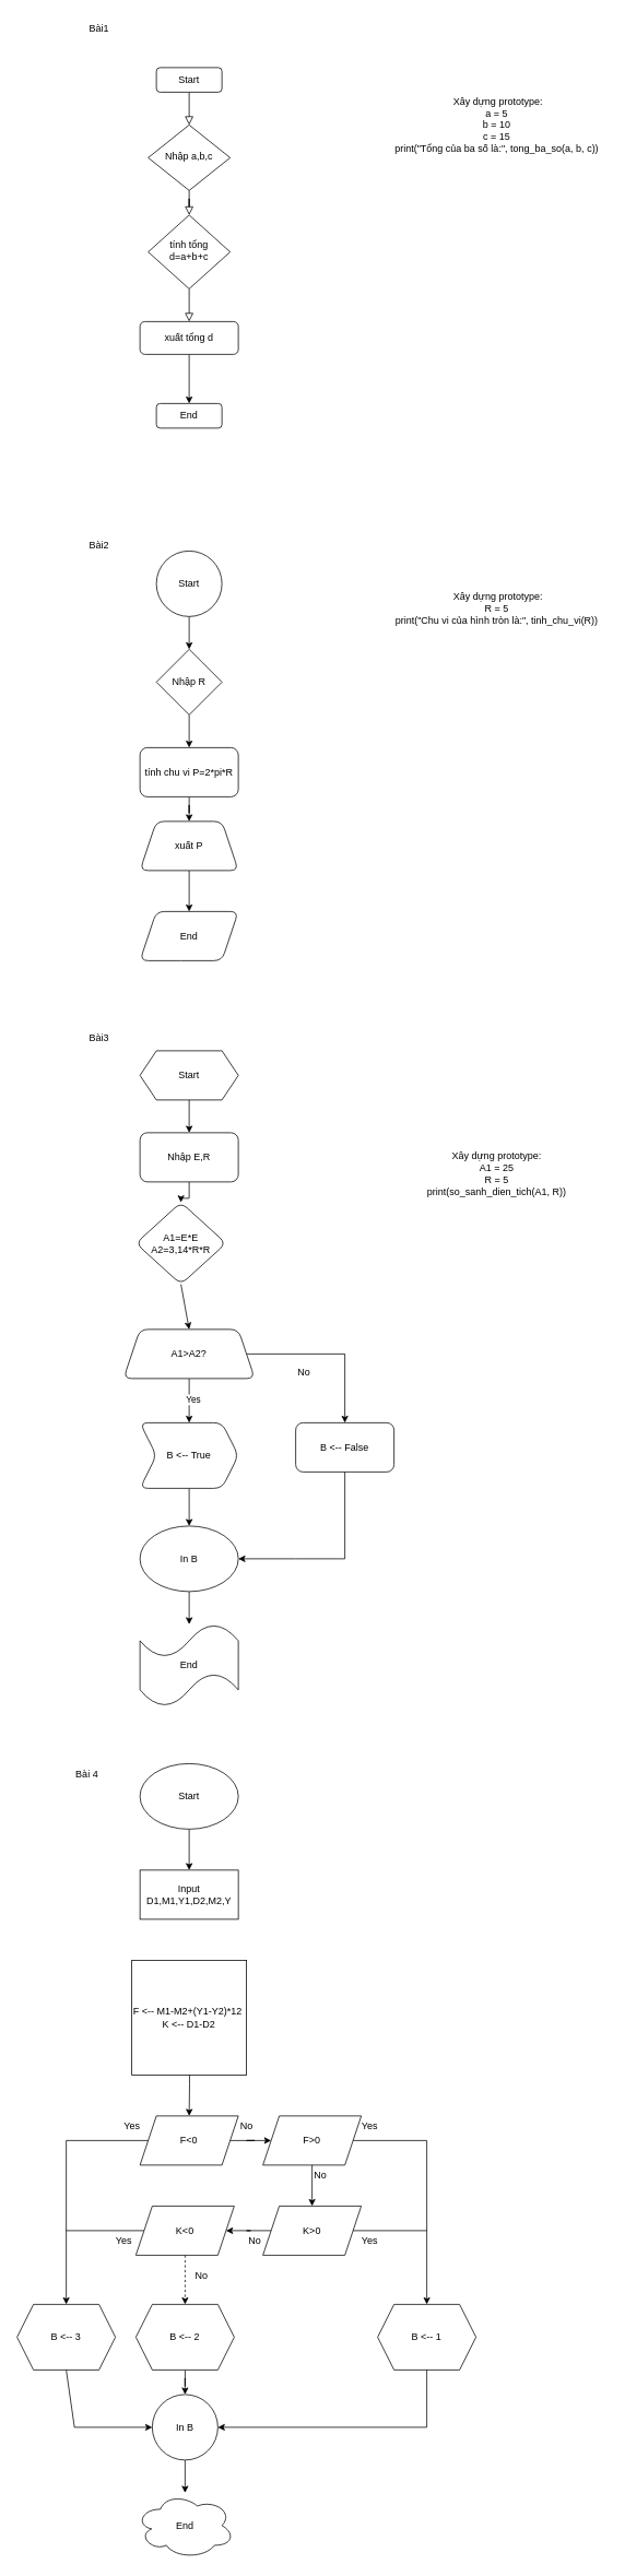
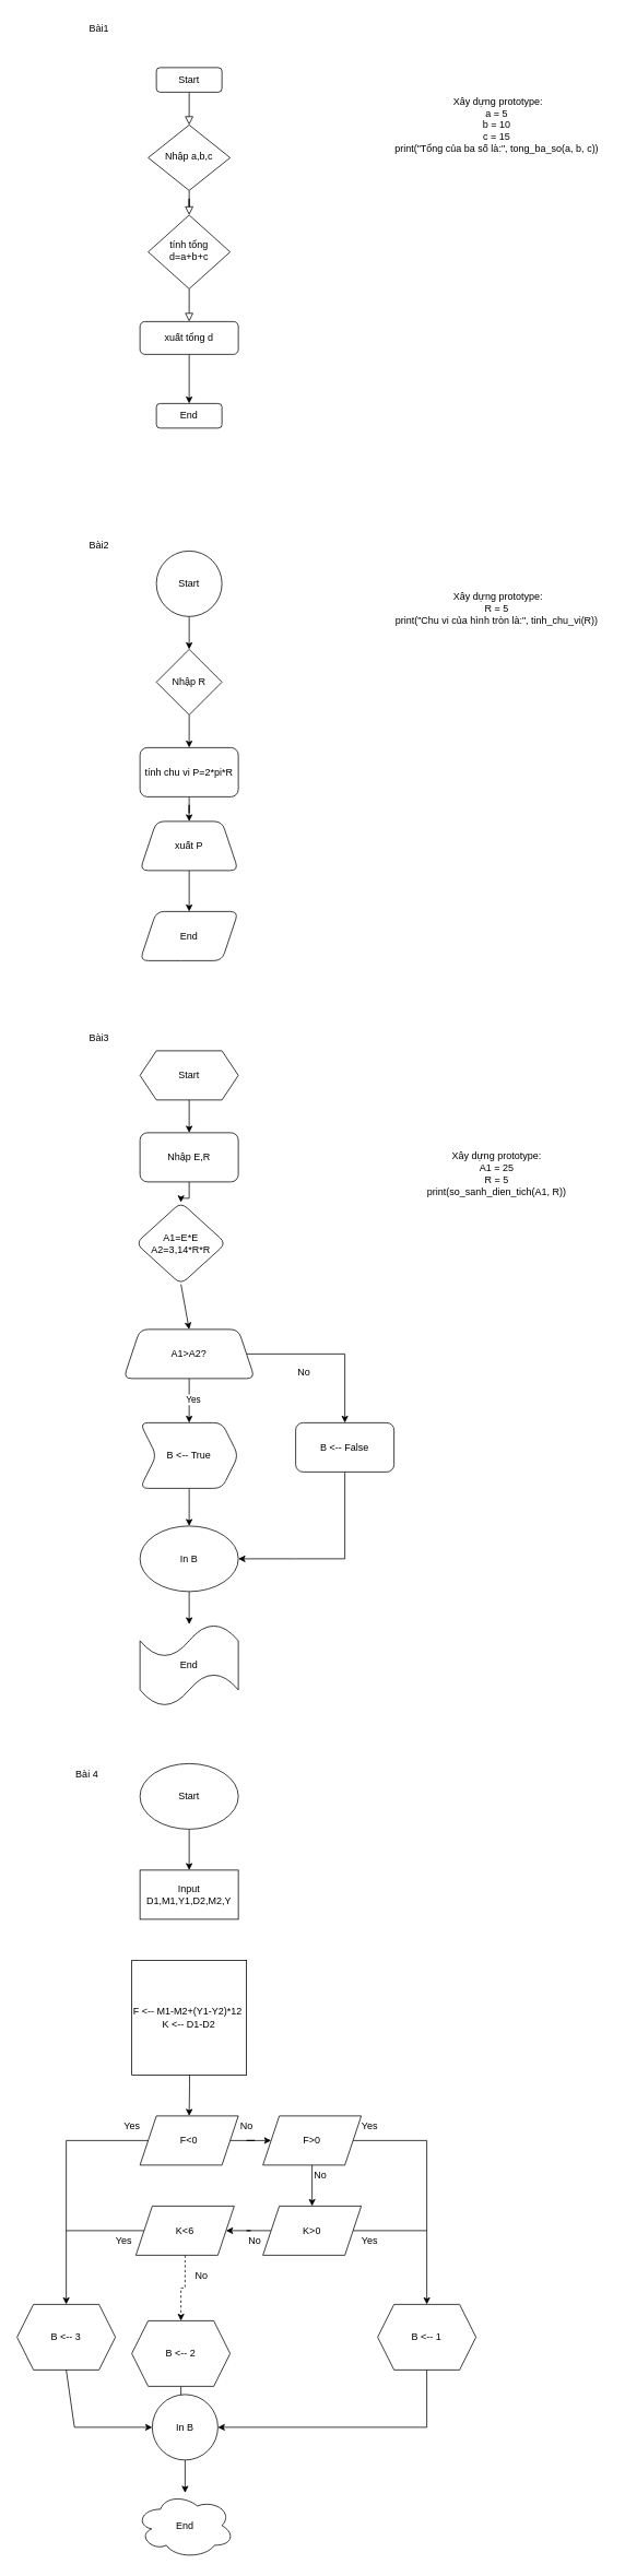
  <mxCell id="0" />
  <mxCell id="1" parent="0" />
  <mxCell id="2" value="" style="rounded=0;html=1;jettySize=auto;orthogonalLoop=1;fontSize=11;endArrow=block;endFill=0;endSize=8;strokeWidth=1;shadow=0;labelBackgroundColor=none;edgeStyle=orthogonalEdgeStyle;" edge="1" parent="1" source="3" target="5"><mxGeometry relative="1" as="geometry" /></mxCell>
  <mxCell id="3" value="Start" style="rounded=1;whiteSpace=wrap;html=1;fontSize=12;glass=0;strokeWidth=1;shadow=0;" vertex="1" parent="1"><mxGeometry x="190" y="82" width="80" height="30" as="geometry" /></mxCell>
  <mxCell id="4" value="" style="rounded=0;html=1;jettySize=auto;orthogonalLoop=1;fontSize=11;endArrow=block;endFill=0;endSize=8;strokeWidth=1;shadow=0;labelBackgroundColor=none;edgeStyle=orthogonalEdgeStyle;" edge="1" parent="1" source="5" target="7"><mxGeometry y="20" relative="1" as="geometry"><mxPoint as="offset" /></mxGeometry></mxCell>
  <mxCell id="5" value="Nhập a,b,c" style="rhombus;whiteSpace=wrap;html=1;shadow=0;fontFamily=Helvetica;fontSize=12;align=center;strokeWidth=1;spacing=6;spacingTop=-4;" vertex="1" parent="1"><mxGeometry x="180" y="152" width="100" height="80" as="geometry" /></mxCell>
  <mxCell id="6" value="" style="rounded=0;html=1;jettySize=auto;orthogonalLoop=1;fontSize=11;endArrow=block;endFill=0;endSize=8;strokeWidth=1;shadow=0;labelBackgroundColor=none;edgeStyle=orthogonalEdgeStyle;" edge="1" parent="1" source="7" target="9"><mxGeometry x="0.333" y="20" relative="1" as="geometry"><mxPoint as="offset" /></mxGeometry></mxCell>
  <mxCell id="7" value="tính tổng d=a+b+c" style="rhombus;whiteSpace=wrap;html=1;shadow=0;fontFamily=Helvetica;fontSize=12;align=center;strokeWidth=1;spacing=6;spacingTop=-4;" vertex="1" parent="1"><mxGeometry x="180" y="262" width="100" height="90" as="geometry" /></mxCell>
  <mxCell id="8" value="" style="edgeStyle=orthogonalEdgeStyle;rounded=0;orthogonalLoop=1;jettySize=auto;html=1;" edge="1" parent="1" source="9" target="10"><mxGeometry relative="1" as="geometry" /></mxCell>
  <mxCell id="9" value="xuất tổng d" style="rounded=1;whiteSpace=wrap;html=1;fontSize=12;glass=0;strokeWidth=1;shadow=0;" vertex="1" parent="1"><mxGeometry x="170" y="392" width="120" height="40" as="geometry" /></mxCell>
  <mxCell id="10" value="End" style="whiteSpace=wrap;html=1;rounded=1;glass=0;strokeWidth=1;shadow=0;" vertex="1" parent="1"><mxGeometry x="190" y="492" width="80" height="30" as="geometry" /></mxCell>
  <mxCell id="11" value="&lt;div&gt;&lt;br&gt;&lt;/div&gt;&lt;div&gt;&lt;span style=&quot;background-color: initial;&quot;&gt;&amp;nbsp;Xây dựng prototype:&lt;/span&gt;&lt;br&gt;&lt;/div&gt;&lt;div&gt;a = 5&lt;/div&gt;&lt;div&gt;b = 10&lt;/div&gt;&lt;div&gt;c = 15&lt;/div&gt;&lt;div&gt;print(&quot;Tổng của ba số là:&quot;, tong_ba_so(a, b, c))&lt;/div&gt;&lt;div&gt;&lt;br&gt;&lt;/div&gt;" style="text;html=1;align=center;verticalAlign=middle;resizable=0;points=[];autosize=1;strokeColor=none;fillColor=none;" vertex="1" parent="1"><mxGeometry x="470" y="97" width="270" height="110" as="geometry" /></mxCell>
  <mxCell id="12" value="Bài1" style="text;html=1;align=center;verticalAlign=middle;resizable=0;points=[];autosize=1;strokeColor=none;fillColor=none;" vertex="1" parent="1"><mxGeometry x="95" y="20" width="50" height="30" as="geometry" /></mxCell>
  <mxCell id="13" value="Bài2" style="text;html=1;align=center;verticalAlign=middle;resizable=0;points=[];autosize=1;strokeColor=none;fillColor=none;" vertex="1" parent="1"><mxGeometry x="95" y="650" width="50" height="30" as="geometry" /></mxCell>
  <mxCell id="14" value="" style="edgeStyle=orthogonalEdgeStyle;rounded=0;orthogonalLoop=1;jettySize=auto;html=1;" edge="1" parent="1" source="15" target="17"><mxGeometry relative="1" as="geometry" /></mxCell>
  <mxCell id="15" value="Start" style="ellipse;whiteSpace=wrap;html=1;" vertex="1" parent="1"><mxGeometry x="190" y="672" width="80" height="80" as="geometry" /></mxCell>
  <mxCell id="16" value="" style="edgeStyle=orthogonalEdgeStyle;rounded=0;orthogonalLoop=1;jettySize=auto;html=1;" edge="1" parent="1" source="17" target="19"><mxGeometry relative="1" as="geometry" /></mxCell>
  <mxCell id="17" value="Nhập R" style="rhombus;whiteSpace=wrap;html=1;" vertex="1" parent="1"><mxGeometry x="190" y="792" width="80" height="80" as="geometry" /></mxCell>
  <mxCell id="18" value="" style="edgeStyle=orthogonalEdgeStyle;rounded=0;orthogonalLoop=1;jettySize=auto;html=1;" edge="1" parent="1" source="19" target="21"><mxGeometry relative="1" as="geometry" /></mxCell>
  <mxCell id="19" value="tính chu vi P=2*pi*R" style="rounded=1;whiteSpace=wrap;html=1;" vertex="1" parent="1"><mxGeometry x="170" y="912" width="120" height="60" as="geometry" /></mxCell>
  <mxCell id="20" value="" style="edgeStyle=orthogonalEdgeStyle;rounded=0;orthogonalLoop=1;jettySize=auto;html=1;" edge="1" parent="1" source="21" target="22"><mxGeometry relative="1" as="geometry" /></mxCell>
  <mxCell id="21" value="xuất P" style="shape=trapezoid;perimeter=trapezoidPerimeter;whiteSpace=wrap;html=1;fixedSize=1;rounded=1;" vertex="1" parent="1"><mxGeometry x="170" y="1002" width="120" height="60" as="geometry" /></mxCell>
  <mxCell id="22" value="End" style="shape=parallelogram;perimeter=parallelogramPerimeter;whiteSpace=wrap;html=1;fixedSize=1;rounded=1;" vertex="1" parent="1"><mxGeometry x="170" y="1112" width="120" height="60" as="geometry" /></mxCell>
  <mxCell id="23" value="&lt;div&gt;&lt;br&gt;&lt;/div&gt;&lt;div&gt;&amp;nbsp;Xây dựng&amp;nbsp;prototype:&lt;/div&gt;&lt;div&gt;R = 5&lt;/div&gt;&lt;div&gt;print(&quot;Chu vi của hình tròn là:&quot;, tinh_chu_vi(R))&lt;/div&gt;&lt;div&gt;&lt;br&gt;&lt;/div&gt;" style="text;html=1;align=center;verticalAlign=middle;resizable=0;points=[];autosize=1;strokeColor=none;fillColor=none;" vertex="1" parent="1"><mxGeometry x="470" y="697" width="270" height="90" as="geometry" /></mxCell>
  <mxCell id="24" value="Bài3" style="text;html=1;align=center;verticalAlign=middle;resizable=0;points=[];autosize=1;strokeColor=none;fillColor=none;" vertex="1" parent="1"><mxGeometry x="95" y="1252" width="50" height="30" as="geometry" /></mxCell>
  <mxCell id="25" value="" style="edgeStyle=orthogonalEdgeStyle;rounded=0;orthogonalLoop=1;jettySize=auto;html=1;" edge="1" parent="1" source="26" target="27"><mxGeometry relative="1" as="geometry" /></mxCell>
  <mxCell id="26" value="&lt;span style=&quot;text-wrap: nowrap;&quot;&gt;Nhập E,R&lt;/span&gt;" style="rounded=1;whiteSpace=wrap;html=1;" vertex="1" parent="1"><mxGeometry x="170" y="1382" width="120" height="60" as="geometry" /></mxCell>
  <mxCell id="27" value="A1=E*E&lt;div&gt;A2=3,14*R*R&lt;/div&gt;" style="rhombus;whiteSpace=wrap;html=1;rounded=1;" vertex="1" parent="1"><mxGeometry x="165" y="1467" width="110" height="100" as="geometry" /></mxCell>
  <mxCell id="28" value="" style="edgeStyle=orthogonalEdgeStyle;rounded=0;orthogonalLoop=1;jettySize=auto;html=1;" edge="1" parent="1" source="31" target="35"><mxGeometry relative="1" as="geometry" /></mxCell>
  <mxCell id="29" value="Yes" style="edgeLabel;html=1;align=center;verticalAlign=middle;resizable=0;points=[];" connectable="0" vertex="1" parent="28"><mxGeometry x="-0.086" y="4" relative="1" as="geometry"><mxPoint as="offset" /></mxGeometry></mxCell>
  <mxCell id="30" value="" style="edgeStyle=orthogonalEdgeStyle;rounded=0;orthogonalLoop=1;jettySize=auto;html=1;" edge="1" parent="1" source="31" target="53"><mxGeometry relative="1" as="geometry" /></mxCell>
  <mxCell id="31" value="A1&amp;gt;A2?" style="shape=trapezoid;perimeter=trapezoidPerimeter;whiteSpace=wrap;html=1;fixedSize=1;rounded=1;" vertex="1" parent="1"><mxGeometry x="150" y="1622" width="160" height="60" as="geometry" /></mxCell>
  <mxCell id="32" value="" style="edgeStyle=orthogonalEdgeStyle;rounded=0;orthogonalLoop=1;jettySize=auto;html=1;" edge="1" parent="1" source="33" target="26"><mxGeometry relative="1" as="geometry" /></mxCell>
  <mxCell id="33" value="Start" style="shape=hexagon;perimeter=hexagonPerimeter2;whiteSpace=wrap;html=1;fixedSize=1;" vertex="1" parent="1"><mxGeometry x="170" y="1282" width="120" height="60" as="geometry" /></mxCell>
  <mxCell id="34" value="" style="edgeStyle=orthogonalEdgeStyle;rounded=0;orthogonalLoop=1;jettySize=auto;html=1;" edge="1" parent="1" source="35"><mxGeometry relative="1" as="geometry"><mxPoint x="230" y="1862" as="targetPoint" /></mxGeometry></mxCell>
  <mxCell id="35" value="B &amp;lt;-- True" style="shape=step;perimeter=stepPerimeter;whiteSpace=wrap;html=1;fixedSize=1;rounded=1;" vertex="1" parent="1"><mxGeometry x="170" y="1736" width="120" height="80" as="geometry" /></mxCell>
  <mxCell id="36" value="End" style="shape=tape;whiteSpace=wrap;html=1;rounded=1;" vertex="1" parent="1"><mxGeometry x="170" y="1982" width="120" height="100" as="geometry" /></mxCell>
  <mxCell id="37" value="&lt;div&gt;&lt;br&gt;&lt;/div&gt;&lt;div&gt;Xây dựng prototype:&lt;/div&gt;&lt;div&gt;A1 = 25&lt;/div&gt;&lt;div&gt;R = 5&lt;/div&gt;&lt;div&gt;print(so_sanh_dien_tich(A1, R))&lt;/div&gt;&lt;div&gt;&lt;br&gt;&lt;/div&gt;" style="text;html=1;align=center;verticalAlign=middle;resizable=0;points=[];autosize=1;strokeColor=none;fillColor=none;" vertex="1" parent="1"><mxGeometry x="510" y="1382" width="190" height="100" as="geometry" /></mxCell>
  <mxCell id="38" value="Bài 4&lt;div&gt;&lt;br&gt;&lt;/div&gt;" style="text;html=1;align=center;verticalAlign=middle;resizable=0;points=[];autosize=1;strokeColor=none;fillColor=none;" vertex="1" parent="1"><mxGeometry x="80" y="2152" width="50" height="40" as="geometry" /></mxCell>
  <mxCell id="39" value="" style="edgeStyle=orthogonalEdgeStyle;rounded=0;orthogonalLoop=1;jettySize=auto;html=1;" edge="1" parent="1" source="40" target="41"><mxGeometry relative="1" as="geometry" /></mxCell>
  <mxCell id="40" value="Start" style="ellipse;whiteSpace=wrap;html=1;" vertex="1" parent="1"><mxGeometry x="170" y="2152" width="120" height="80" as="geometry" /></mxCell>
  <mxCell id="41" value="Input&lt;br/&gt;D1,M1,Y1,D2,M2,Y" style="whiteSpace=wrap;html=1;" vertex="1" parent="1"><mxGeometry x="170" y="2282" width="120" height="60" as="geometry" /></mxCell>
  <mxCell id="42" value="" style="edgeStyle=orthogonalEdgeStyle;rounded=0;orthogonalLoop=1;jettySize=auto;html=1;" edge="1" parent="1" target="44"><mxGeometry relative="1" as="geometry"><mxPoint x="230" y="2502" as="sourcePoint" /></mxGeometry></mxCell>
  <mxCell id="43" value="" style="edgeStyle=orthogonalEdgeStyle;rounded=0;orthogonalLoop=1;jettySize=auto;html=1;" edge="1" parent="1" source="44" target="51"><mxGeometry relative="1" as="geometry" /></mxCell>
  <mxCell id="44" value="F&amp;lt;0" style="shape=parallelogram;perimeter=parallelogramPerimeter;whiteSpace=wrap;html=1;fixedSize=1;" vertex="1" parent="1"><mxGeometry x="170" y="2582" width="120" height="60" as="geometry" /></mxCell>
  <mxCell id="45" value="" style="endArrow=classic;html=1;rounded=0;exitX=0;exitY=0.5;exitDx=0;exitDy=0;" edge="1" parent="1" source="44"><mxGeometry width="50" height="50" relative="1" as="geometry"><mxPoint x="120" y="2632" as="sourcePoint" /><mxPoint x="80" y="2812" as="targetPoint" /><Array as="points"><mxPoint x="80" y="2612" /></Array></mxGeometry></mxCell>
  <mxCell id="46" value="" style="endArrow=none;html=1;rounded=0;entryX=0;entryY=0.5;entryDx=0;entryDy=0;" edge="1" parent="1" target="48"><mxGeometry width="50" height="50" relative="1" as="geometry"><mxPoint x="80" y="2722" as="sourcePoint" /><mxPoint x="160" y="2702" as="targetPoint" /><Array as="points"><mxPoint x="130" y="2722" /></Array></mxGeometry></mxCell>
  <mxCell id="47" value="" style="edgeStyle=orthogonalEdgeStyle;rounded=0;orthogonalLoop=1;jettySize=auto;html=1;dashed=1;" edge="1" parent="1" source="48" target="66"><mxGeometry relative="1" as="geometry" /></mxCell>
- <mxCell id="48" value="K&amp;lt;0" style="shape=parallelogram;perimeter=parallelogramPerimeter;whiteSpace=wrap;html=1;fixedSize=1;" vertex="1" parent="1"><mxGeometry x="165" y="2692" width="120" height="60" as="geometry" /></mxCell>
+ <mxCell id="48" value="K&amp;lt;6" style="shape=parallelogram;perimeter=parallelogramPerimeter;whiteSpace=wrap;html=1;fixedSize=1;" vertex="1" parent="1"><mxGeometry x="165" y="2692" width="120" height="60" as="geometry" /></mxCell>
  <mxCell id="49" value="" style="edgeStyle=orthogonalEdgeStyle;rounded=0;orthogonalLoop=1;jettySize=auto;html=1;" edge="1" parent="1" source="51" target="61"><mxGeometry relative="1" as="geometry" /></mxCell>
  <mxCell id="50" value="" style="edgeStyle=orthogonalEdgeStyle;rounded=0;orthogonalLoop=1;jettySize=auto;html=1;entryX=0.5;entryY=0;entryDx=0;entryDy=0;" edge="1" parent="1" source="51" target="62"><mxGeometry relative="1" as="geometry"><mxPoint x="520" y="2742" as="targetPoint" /><Array as="points"><mxPoint x="520" y="2612" /></Array></mxGeometry></mxCell>
  <mxCell id="51" value="F&amp;gt;0" style="shape=parallelogram;perimeter=parallelogramPerimeter;whiteSpace=wrap;html=1;fixedSize=1;" vertex="1" parent="1"><mxGeometry x="320" y="2582" width="120" height="60" as="geometry" /></mxCell>
  <mxCell id="52" value="" style="endArrow=classic;html=1;rounded=0;entryX=0.5;entryY=0;entryDx=0;entryDy=0;exitX=0.5;exitY=1;exitDx=0;exitDy=0;" edge="1" parent="1" source="27" target="31"><mxGeometry width="50" height="50" relative="1" as="geometry"><mxPoint x="210" y="1652" as="sourcePoint" /><mxPoint x="255" y="1602" as="targetPoint" /></mxGeometry></mxCell>
  <mxCell id="53" value="B &amp;lt;-- False" style="rounded=1;whiteSpace=wrap;html=1;" vertex="1" parent="1"><mxGeometry x="360" y="1736" width="120" height="60" as="geometry" /></mxCell>
  <mxCell id="54" value="No" style="text;html=1;align=center;verticalAlign=middle;resizable=0;points=[];autosize=1;strokeColor=none;fillColor=none;" vertex="1" parent="1"><mxGeometry x="350" y="1660" width="40" height="30" as="geometry" /></mxCell>
  <mxCell id="55" value="" style="endArrow=classic;html=1;rounded=0;exitX=0.5;exitY=1;exitDx=0;exitDy=0;entryX=1;entryY=0.5;entryDx=0;entryDy=0;" edge="1" parent="1" source="53" target="57"><mxGeometry width="50" height="50" relative="1" as="geometry"><mxPoint x="395" y="1952" as="sourcePoint" /><mxPoint x="420" y="1952" as="targetPoint" /><Array as="points"><mxPoint x="420" y="1902" /><mxPoint x="360" y="1902" /></Array></mxGeometry></mxCell>
  <mxCell id="56" value="" style="edgeStyle=orthogonalEdgeStyle;rounded=0;orthogonalLoop=1;jettySize=auto;html=1;" edge="1" parent="1" source="57" target="36"><mxGeometry relative="1" as="geometry" /></mxCell>
  <mxCell id="57" value="In B" style="ellipse;whiteSpace=wrap;html=1;" vertex="1" parent="1"><mxGeometry x="170" y="1862" width="120" height="80" as="geometry" /></mxCell>
  <mxCell id="58" value="F &amp;lt;-- M1-M2+(Y1-Y2)*12&amp;nbsp;&lt;div&gt;K &amp;lt;-- D1-D2&lt;/div&gt;" style="whiteSpace=wrap;html=1;aspect=fixed;" vertex="1" parent="1"><mxGeometry x="160" y="2392" width="140" height="140" as="geometry" /></mxCell>
  <mxCell id="59" style="edgeStyle=orthogonalEdgeStyle;rounded=0;orthogonalLoop=1;jettySize=auto;html=1;exitX=0.5;exitY=1;exitDx=0;exitDy=0;" edge="1" parent="1" source="58" target="58"><mxGeometry relative="1" as="geometry" /></mxCell>
  <mxCell id="60" value="" style="edgeStyle=orthogonalEdgeStyle;rounded=0;orthogonalLoop=1;jettySize=auto;html=1;" edge="1" parent="1" source="61" target="48"><mxGeometry relative="1" as="geometry" /></mxCell>
  <mxCell id="61" value="K&amp;gt;0" style="shape=parallelogram;perimeter=parallelogramPerimeter;whiteSpace=wrap;html=1;fixedSize=1;" vertex="1" parent="1"><mxGeometry x="320" y="2692" width="120" height="60" as="geometry" /></mxCell>
  <mxCell id="62" value="B &amp;lt;-- 1" style="shape=hexagon;perimeter=hexagonPerimeter2;whiteSpace=wrap;html=1;fixedSize=1;" vertex="1" parent="1"><mxGeometry x="460" y="2812" width="120" height="80" as="geometry" /></mxCell>
  <mxCell id="63" value="" style="endArrow=none;html=1;rounded=0;exitX=1;exitY=0.5;exitDx=0;exitDy=0;" edge="1" parent="1" source="61"><mxGeometry width="50" height="50" relative="1" as="geometry"><mxPoint x="400" y="2802" as="sourcePoint" /><mxPoint x="520" y="2722" as="targetPoint" /><Array as="points" /></mxGeometry></mxCell>
  <mxCell id="64" value="B &amp;lt;-- 3" style="shape=hexagon;perimeter=hexagonPerimeter2;whiteSpace=wrap;html=1;fixedSize=1;" vertex="1" parent="1"><mxGeometry x="20" y="2812" width="120" height="80" as="geometry" /></mxCell>
  <mxCell id="65" value="" style="edgeStyle=orthogonalEdgeStyle;rounded=0;orthogonalLoop=1;jettySize=auto;html=1;" edge="1" parent="1" source="66" target="68"><mxGeometry relative="1" as="geometry" /></mxCell>
- <mxCell id="66" value="B &amp;lt;-- 2" style="shape=hexagon;perimeter=hexagonPerimeter2;whiteSpace=wrap;html=1;fixedSize=1;" vertex="1" parent="1"><mxGeometry x="165" y="2812" width="120" height="80" as="geometry" /></mxCell>
+ <mxCell id="66" value="B &amp;lt;-- 2" style="shape=hexagon;perimeter=hexagonPerimeter2;whiteSpace=wrap;html=1;fixedSize=1;" vertex="1" parent="1"><mxGeometry x="160" y="2832" width="120" height="80" as="geometry" /></mxCell>
  <mxCell id="67" value="" style="edgeStyle=orthogonalEdgeStyle;rounded=0;orthogonalLoop=1;jettySize=auto;html=1;" edge="1" parent="1" source="68" target="79"><mxGeometry relative="1" as="geometry" /></mxCell>
  <mxCell id="68" value="In B" style="ellipse;whiteSpace=wrap;html=1;" vertex="1" parent="1"><mxGeometry x="185" y="2922" width="80" height="80" as="geometry" /></mxCell>
  <mxCell id="69" value="" style="endArrow=classic;html=1;rounded=0;exitX=0.5;exitY=1;exitDx=0;exitDy=0;" edge="1" parent="1" source="64" target="68"><mxGeometry width="50" height="50" relative="1" as="geometry"><mxPoint x="45" y="2982" as="sourcePoint" /><mxPoint x="95" y="2932" as="targetPoint" /><Array as="points"><mxPoint x="90" y="2962" /></Array></mxGeometry></mxCell>
  <mxCell id="70" value="" style="endArrow=classic;html=1;rounded=0;entryX=1;entryY=0.5;entryDx=0;entryDy=0;exitX=0.5;exitY=1;exitDx=0;exitDy=0;" edge="1" parent="1" source="62" target="68"><mxGeometry width="50" height="50" relative="1" as="geometry"><mxPoint x="400" y="2902" as="sourcePoint" /><mxPoint x="450" y="2852" as="targetPoint" /><Array as="points"><mxPoint x="520" y="2962" /></Array></mxGeometry></mxCell>
  <mxCell id="71" value="Yes" style="text;html=1;align=center;verticalAlign=middle;resizable=0;points=[];autosize=1;strokeColor=none;fillColor=none;" vertex="1" parent="1"><mxGeometry x="140" y="2580" width="40" height="30" as="geometry" /></mxCell>
  <mxCell id="72" value="No" style="text;html=1;align=center;verticalAlign=middle;resizable=0;points=[];autosize=1;strokeColor=none;fillColor=none;" vertex="1" parent="1"><mxGeometry x="280" y="2580" width="40" height="30" as="geometry" /></mxCell>
  <mxCell id="73" value="Yes" style="text;html=1;align=center;verticalAlign=middle;resizable=0;points=[];autosize=1;strokeColor=none;fillColor=none;" vertex="1" parent="1"><mxGeometry x="430" y="2580" width="40" height="30" as="geometry" /></mxCell>
  <mxCell id="74" value="No" style="text;html=1;align=center;verticalAlign=middle;resizable=0;points=[];autosize=1;strokeColor=none;fillColor=none;" vertex="1" parent="1"><mxGeometry x="370" y="2640" width="40" height="30" as="geometry" /></mxCell>
  <mxCell id="75" value="No" style="text;html=1;align=center;verticalAlign=middle;resizable=0;points=[];autosize=1;strokeColor=none;fillColor=none;" vertex="1" parent="1"><mxGeometry x="290" y="2720" width="40" height="30" as="geometry" /></mxCell>
  <mxCell id="76" value="Yes" style="text;html=1;align=center;verticalAlign=middle;resizable=0;points=[];autosize=1;strokeColor=none;fillColor=none;" vertex="1" parent="1"><mxGeometry x="430" y="2720" width="40" height="30" as="geometry" /></mxCell>
  <mxCell id="77" value="Yes" style="text;html=1;align=center;verticalAlign=middle;resizable=0;points=[];autosize=1;strokeColor=none;fillColor=none;" vertex="1" parent="1"><mxGeometry x="130" y="2720" width="40" height="30" as="geometry" /></mxCell>
  <mxCell id="78" value="No" style="text;html=1;align=center;verticalAlign=middle;resizable=0;points=[];autosize=1;strokeColor=none;fillColor=none;" vertex="1" parent="1"><mxGeometry x="225" y="2762" width="40" height="30" as="geometry" /></mxCell>
  <mxCell id="79" value="End" style="ellipse;shape=cloud;whiteSpace=wrap;html=1;" vertex="1" parent="1"><mxGeometry x="165" y="3042" width="120" height="80" as="geometry" /></mxCell>
